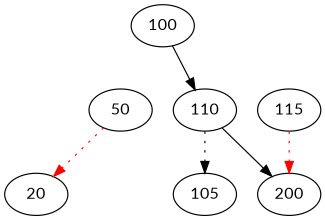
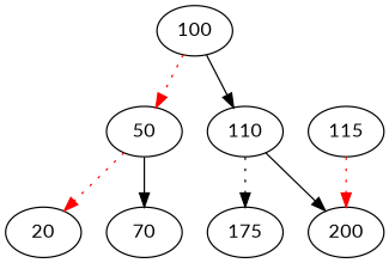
  digraph {
    fontname=Lato
    node [fontname=Lato]
    edge [fontname=Lato style=dotted]
    100
    50
    110
    20
-   105
+   70
+   105 [label=175]
    200
    115
+   100 -> 50 [color=red]
    100 -> 110 [style=""]
    50 -> 20 [color=red]
+   50 -> 70 [style=""]
    110 -> 105 [color=black]
    110 -> 200 [style=""]
    115 -> 200 [color=red]
  }
